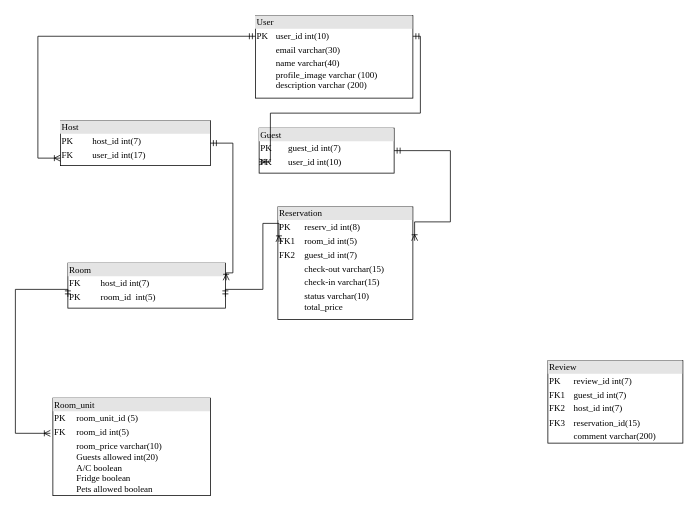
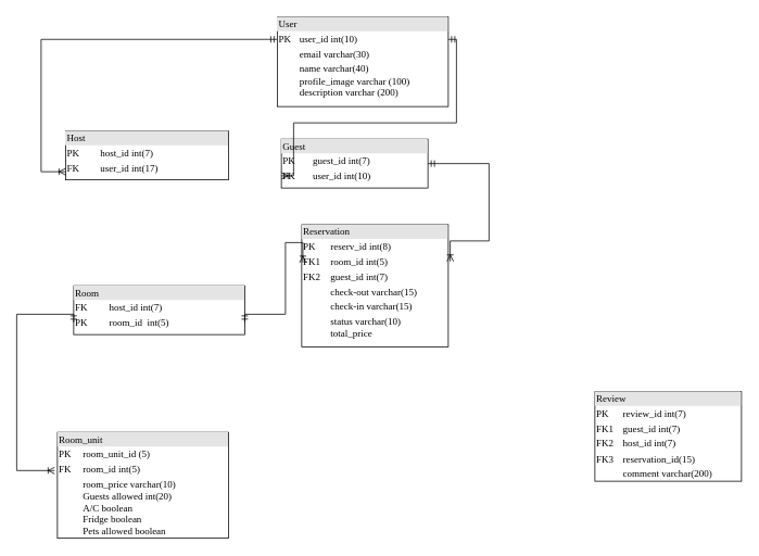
  <mxCell id="0" />
  <mxCell id="1" parent="0" />
  <mxCell id="2" value="&lt;div style=&quot;box-sizing:border-box;width:100%;background:#e4e4e4;padding:2px;&quot;&gt;User&lt;/div&gt;&lt;table style=&quot;width:100%;font-size:1em;&quot; cellpadding=&quot;2&quot; cellspacing=&quot;0&quot;&gt;&lt;tbody&gt;&lt;tr&gt;&lt;td&gt;PK&lt;/td&gt;&lt;td&gt;user_id int(10)&lt;/td&gt;&lt;/tr&gt;&lt;tr&gt;&lt;td&gt;&lt;br&gt;&lt;/td&gt;&lt;td&gt;email varchar(30)&lt;/td&gt;&lt;/tr&gt;&lt;tr&gt;&lt;td&gt;&lt;/td&gt;&lt;td&gt;name varchar(40)&lt;br&gt;profile_image varchar (100)&lt;br style=&quot;border-color: var(--border-color);&quot;&gt;description varchar (200)&lt;br&gt;&lt;/td&gt;&lt;/tr&gt;&lt;/tbody&gt;&lt;/table&gt;" style="verticalAlign=top;align=left;overflow=fill;html=1;rounded=0;shadow=0;comic=0;labelBackgroundColor=none;strokeWidth=1;fontFamily=Verdana;fontSize=12" parent="1" vertex="1"><mxGeometry x="340" y="20" width="210" height="110" as="geometry" /></mxCell>
  <mxCell id="3" value="&lt;div style=&quot;box-sizing: border-box ; width: 100% ; background: #e4e4e4 ; padding: 2px&quot;&gt;Room_unit&lt;/div&gt;&lt;table style=&quot;width: 100% ; font-size: 1em&quot; cellpadding=&quot;2&quot; cellspacing=&quot;0&quot;&gt;&lt;tbody&gt;&lt;tr&gt;&lt;td&gt;PK&lt;/td&gt;&lt;td&gt;room_unit_id (5)&lt;/td&gt;&lt;/tr&gt;&lt;tr&gt;&lt;td&gt;FK&lt;/td&gt;&lt;td&gt;room_id int(5)&lt;br&gt;&lt;/td&gt;&lt;/tr&gt;&lt;tr&gt;&lt;td&gt;&lt;/td&gt;&lt;td&gt;room_price varchar(10)&lt;br&gt;Guests allowed int(20)&lt;br&gt;A/C boolean&lt;br&gt;Fridge boolean&lt;br&gt;Pets allowed boolean&lt;br&gt;&lt;br&gt;&lt;br&gt;&lt;/td&gt;&lt;/tr&gt;&lt;tr&gt;&lt;td&gt;&lt;br&gt;&lt;/td&gt;&lt;td&gt;&lt;br&gt;&lt;/td&gt;&lt;/tr&gt;&lt;/tbody&gt;&lt;/table&gt;" style="verticalAlign=top;align=left;overflow=fill;html=1;rounded=0;shadow=0;comic=0;labelBackgroundColor=none;strokeWidth=1;fontFamily=Verdana;fontSize=12" parent="1" vertex="1"><mxGeometry x="70" y="530" width="210" height="130" as="geometry" /></mxCell>
  <mxCell id="4" value="&lt;div style=&quot;box-sizing: border-box ; width: 100% ; background: #e4e4e4 ; padding: 2px&quot;&gt;Room&lt;/div&gt;&lt;table style=&quot;width: 100% ; font-size: 1em&quot; cellpadding=&quot;2&quot; cellspacing=&quot;0&quot;&gt;&lt;tbody&gt;&lt;tr&gt;&lt;td&gt;FK&lt;/td&gt;&lt;td&gt;host_id int(7)&lt;/td&gt;&lt;/tr&gt;&lt;tr&gt;&lt;td&gt;PK&lt;/td&gt;&lt;td&gt;room_id&amp;nbsp; int(5)&lt;/td&gt;&lt;/tr&gt;&lt;tr&gt;&lt;td&gt;&lt;/td&gt;&lt;td&gt;&lt;br&gt;&lt;/td&gt;&lt;/tr&gt;&lt;tr&gt;&lt;td&gt;&lt;br&gt;&lt;/td&gt;&lt;td&gt;&lt;br&gt;&lt;/td&gt;&lt;/tr&gt;&lt;/tbody&gt;&lt;/table&gt;" style="verticalAlign=top;align=left;overflow=fill;html=1;rounded=0;shadow=0;comic=0;labelBackgroundColor=none;strokeWidth=1;fontFamily=Verdana;fontSize=12" parent="1" vertex="1"><mxGeometry x="90" y="350" width="210" height="60" as="geometry" /></mxCell>
  <mxCell id="5" value="&lt;div style=&quot;box-sizing:border-box;width:100%;background:#e4e4e4;padding:2px;&quot;&gt;Host&lt;/div&gt;&lt;table style=&quot;width:100%;font-size:1em;&quot; cellpadding=&quot;2&quot; cellspacing=&quot;0&quot;&gt;&lt;tbody&gt;&lt;tr&gt;&lt;td&gt;PK&lt;/td&gt;&lt;td&gt;host_id int(7)&lt;/td&gt;&lt;/tr&gt;&lt;tr&gt;&lt;td&gt;FK&lt;/td&gt;&lt;td&gt;user_id int(17)&lt;/td&gt;&lt;/tr&gt;&lt;tr&gt;&lt;td&gt;&lt;/td&gt;&lt;td&gt;&lt;br&gt;&lt;/td&gt;&lt;/tr&gt;&lt;/tbody&gt;&lt;/table&gt;" style="verticalAlign=top;align=left;overflow=fill;html=1;rounded=0;shadow=0;comic=0;labelBackgroundColor=none;strokeWidth=1;fontFamily=Verdana;fontSize=12" parent="1" vertex="1"><mxGeometry x="80" y="160" width="200" height="60" as="geometry" /></mxCell>
  <mxCell id="6" value="&lt;div style=&quot;box-sizing: border-box ; width: 100% ; background: #e4e4e4 ; padding: 2px&quot;&gt;Reservation&lt;/div&gt;&lt;table style=&quot;width: 100% ; font-size: 1em&quot; cellpadding=&quot;2&quot; cellspacing=&quot;0&quot;&gt;&lt;tbody&gt;&lt;tr&gt;&lt;td&gt;PK&lt;/td&gt;&lt;td&gt;reserv_id int(8)&lt;/td&gt;&lt;/tr&gt;&lt;tr&gt;&lt;td&gt;FK1&lt;/td&gt;&lt;td&gt;room_id int(5)&lt;/td&gt;&lt;/tr&gt;&lt;tr&gt;&lt;td&gt;FK2&lt;/td&gt;&lt;td&gt;guest_id int(7)&lt;/td&gt;&lt;/tr&gt;&lt;tr&gt;&lt;td&gt;&lt;br&gt;&lt;/td&gt;&lt;td&gt;check-out varchar(15)&lt;br&gt;&lt;/td&gt;&lt;/tr&gt;&lt;tr&gt;&lt;td&gt;&lt;br&gt;&lt;/td&gt;&lt;td&gt;check-in varchar(15)&lt;/td&gt;&lt;/tr&gt;&lt;tr&gt;&lt;td&gt;&lt;br&gt;&lt;/td&gt;&lt;td&gt;status varchar(10)&lt;br&gt;total_price&amp;nbsp;&lt;/td&gt;&lt;/tr&gt;&lt;/tbody&gt;&lt;/table&gt;" style="verticalAlign=top;align=left;overflow=fill;html=1;rounded=0;shadow=0;comic=0;labelBackgroundColor=none;strokeWidth=1;fontFamily=Verdana;fontSize=12" parent="1" vertex="1"><mxGeometry x="370" y="275" width="180" height="150" as="geometry" /></mxCell>
  <mxCell id="7" value="" style="edgeStyle=orthogonalEdgeStyle;html=1;endArrow=ERoneToMany;startArrow=ERmandOne;labelBackgroundColor=none;fontFamily=Verdana;fontSize=12;align=left;rounded=0;exitX=0;exitY=0.25;exitDx=0;exitDy=0;" parent="1" source="2" edge="1"><mxGeometry width="100" height="100" relative="1" as="geometry"><mxPoint x="300" y="50" as="sourcePoint" /><mxPoint x="80" y="210" as="targetPoint" /><Array as="points"><mxPoint x="50" y="47" /><mxPoint x="50" y="210" /><mxPoint x="80" y="210" /></Array></mxGeometry></mxCell>
  <mxCell id="8" value="&lt;div style=&quot;box-sizing:border-box;width:100%;background:#e4e4e4;padding:2px;&quot;&gt;Guest&lt;/div&gt;&lt;table style=&quot;width:100%;font-size:1em;&quot; cellpadding=&quot;2&quot; cellspacing=&quot;0&quot;&gt;&lt;tbody&gt;&lt;tr&gt;&lt;td&gt;PK&lt;/td&gt;&lt;td&gt;guest_id int(7)&lt;/td&gt;&lt;/tr&gt;&lt;tr&gt;&lt;td&gt;FK&lt;/td&gt;&lt;td&gt;user_id int(10)&lt;/td&gt;&lt;/tr&gt;&lt;tr&gt;&lt;td&gt;&lt;/td&gt;&lt;td&gt;&lt;br&gt;&lt;/td&gt;&lt;/tr&gt;&lt;/tbody&gt;&lt;/table&gt;" style="verticalAlign=top;align=left;overflow=fill;html=1;rounded=0;shadow=0;comic=0;labelBackgroundColor=none;strokeWidth=1;fontFamily=Verdana;fontSize=12" vertex="1" parent="1"><mxGeometry x="345" y="170" width="180" height="60" as="geometry" /></mxCell>
  <mxCell id="9" value="" style="edgeStyle=orthogonalEdgeStyle;html=1;endArrow=ERoneToMany;startArrow=ERmandOne;labelBackgroundColor=none;fontFamily=Verdana;fontSize=12;align=left;rounded=0;exitX=1;exitY=0.25;exitDx=0;exitDy=0;entryX=0;entryY=0.75;entryDx=0;entryDy=0;" edge="1" parent="1" source="2" target="8"><mxGeometry width="100" height="100" relative="1" as="geometry"><mxPoint x="580" y="50" as="sourcePoint" /><mxPoint x="350" y="220" as="targetPoint" /><Array as="points"><mxPoint x="560" y="48" /><mxPoint x="560" y="150" /><mxPoint x="360" y="150" /><mxPoint x="360" y="215" /></Array></mxGeometry></mxCell>
  <mxCell id="10" style="edgeStyle=orthogonalEdgeStyle;rounded=0;orthogonalLoop=1;jettySize=auto;html=1;exitX=0.5;exitY=1;exitDx=0;exitDy=0;" edge="1" parent="1" source="8" target="8"><mxGeometry relative="1" as="geometry" /></mxCell>
- <mxCell id="11" value="" style="edgeStyle=orthogonalEdgeStyle;html=1;endArrow=ERoneToMany;startArrow=ERmandOne;labelBackgroundColor=none;fontFamily=Verdana;fontSize=12;align=left;exitX=1;exitY=0.5;rounded=0;exitDx=0;exitDy=0;entryX=1.005;entryY=0.381;entryDx=0;entryDy=0;entryPerimeter=0;" edge="1" parent="1" source="5" target="4"><mxGeometry width="100" height="100" relative="1" as="geometry"><mxPoint x="310" y="180" as="sourcePoint" /><mxPoint x="310" y="360" as="targetPoint" /><Array as="points"><mxPoint x="310" y="190" /><mxPoint x="310" y="363" /></Array></mxGeometry></mxCell>
  <mxCell id="12" value="" style="edgeStyle=orthogonalEdgeStyle;html=1;endArrow=ERoneToMany;startArrow=ERmandOne;labelBackgroundColor=none;fontFamily=Verdana;fontSize=12;align=left;exitX=0;exitY=0.75;rounded=0;exitDx=0;exitDy=0;entryX=-0.016;entryY=0.361;entryDx=0;entryDy=0;entryPerimeter=0;" edge="1" parent="1" source="4" target="3"><mxGeometry width="100" height="100" relative="1" as="geometry"><mxPoint x="174.63" y="400" as="sourcePoint" /><mxPoint x="20" y="610" as="targetPoint" /><Array as="points"><mxPoint x="20" y="385" /><mxPoint x="20" y="577" /></Array></mxGeometry></mxCell>
  <mxCell id="13" value="&lt;div style=&quot;box-sizing: border-box ; width: 100% ; background: #e4e4e4 ; padding: 2px&quot;&gt;Review&lt;/div&gt;&lt;table style=&quot;width: 100% ; font-size: 1em&quot; cellpadding=&quot;2&quot; cellspacing=&quot;0&quot;&gt;&lt;tbody&gt;&lt;tr&gt;&lt;td&gt;PK&lt;/td&gt;&lt;td&gt;review_id int(7)&lt;/td&gt;&lt;/tr&gt;&lt;tr&gt;&lt;td&gt;FK1&lt;/td&gt;&lt;td&gt;guest_id int(7)&lt;/td&gt;&lt;/tr&gt;&lt;tr&gt;&lt;td&gt;FK2&lt;/td&gt;&lt;td&gt;host_id int(7)&lt;/td&gt;&lt;/tr&gt;&lt;tr&gt;&lt;td&gt;FK3&lt;/td&gt;&lt;td&gt;reservation_id(15)&lt;br&gt;&lt;/td&gt;&lt;/tr&gt;&lt;tr&gt;&lt;td&gt;&lt;br&gt;&lt;/td&gt;&lt;td&gt;comment varchar(200)&lt;/td&gt;&lt;/tr&gt;&lt;/tbody&gt;&lt;/table&gt;" style="verticalAlign=top;align=left;overflow=fill;html=1;rounded=0;shadow=0;comic=0;labelBackgroundColor=none;strokeWidth=1;fontFamily=Verdana;fontSize=12" vertex="1" parent="1"><mxGeometry x="730" y="480" width="180" height="110" as="geometry" /></mxCell>
  <mxCell id="14" value="" style="edgeStyle=orthogonalEdgeStyle;html=1;endArrow=ERoneToMany;startArrow=ERmandOne;labelBackgroundColor=none;fontFamily=Verdana;fontSize=12;align=left;exitX=1;exitY=0.5;rounded=0;exitDx=0;exitDy=0;entryX=1.013;entryY=0.301;entryDx=0;entryDy=0;entryPerimeter=0;" edge="1" parent="1" source="8" target="6"><mxGeometry width="100" height="100" relative="1" as="geometry"><mxPoint x="780" y="190" as="sourcePoint" /><mxPoint x="840" y="370" as="targetPoint" /><Array as="points"><mxPoint x="600" y="200" /><mxPoint x="600" y="295" /></Array></mxGeometry></mxCell>
  <mxCell id="15" value="" style="edgeStyle=orthogonalEdgeStyle;html=1;endArrow=ERoneToMany;startArrow=ERmandOne;labelBackgroundColor=none;fontFamily=Verdana;fontSize=12;align=left;exitX=1;exitY=0.75;rounded=0;entryX=0.008;entryY=0.311;entryDx=0;entryDy=0;entryPerimeter=0;exitDx=0;exitDy=0;" edge="1" parent="1" source="4" target="6"><mxGeometry width="100" height="100" relative="1" as="geometry"><mxPoint x="409" y="390" as="sourcePoint" /><mxPoint x="409" y="500" as="targetPoint" /><Array as="points"><mxPoint x="350" y="385" /><mxPoint x="350" y="297" /></Array></mxGeometry></mxCell>
